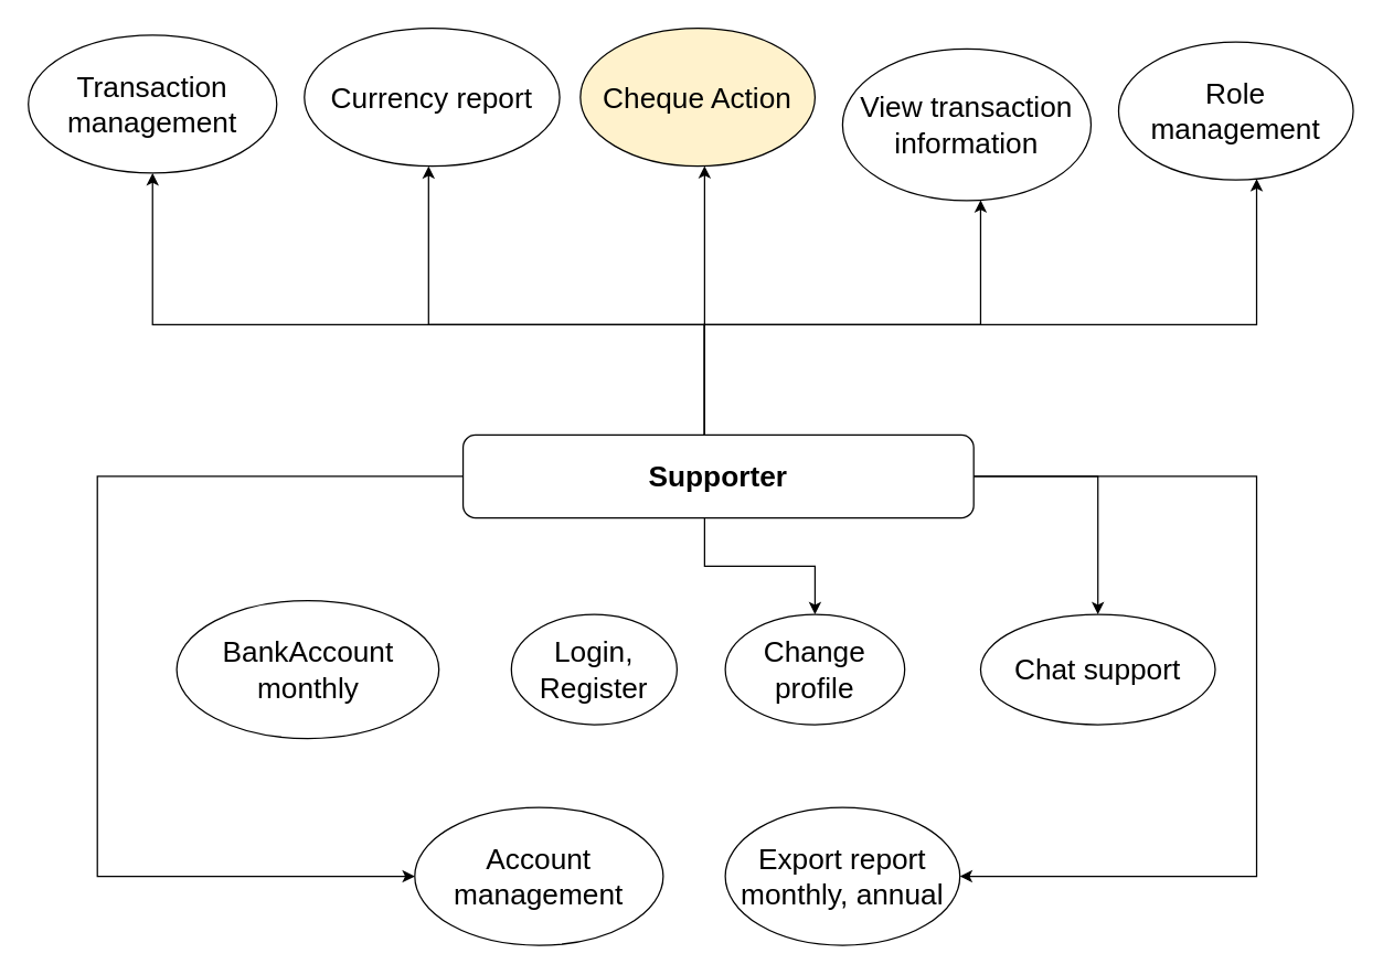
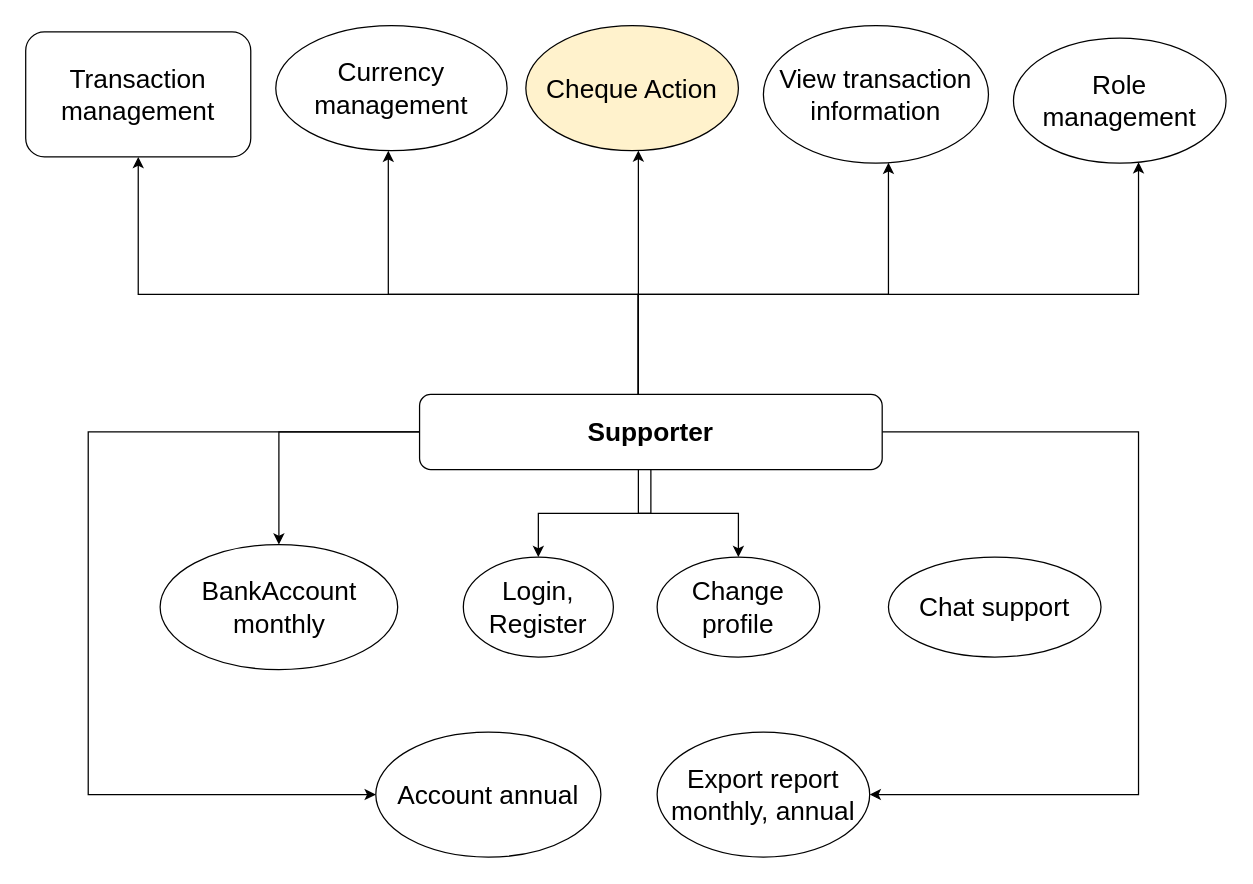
  <mxCell id="0" />
  <mxCell id="1" parent="0" />
  <mxCell id="2" value="Login, Register" style="ellipse;whiteSpace=wrap;html=1;fontSize=21;" parent="1" vertex="1"><mxGeometry x="370" y="445" width="120" height="80" as="geometry" /></mxCell>
  <mxCell id="3" value="Change profile" style="ellipse;whiteSpace=wrap;html=1;fontSize=21;" parent="1" vertex="1"><mxGeometry x="525" y="445" width="130" height="80" as="geometry" /></mxCell>
- <mxCell id="4" value="Account management" style="ellipse;whiteSpace=wrap;html=1;fontSize=21;" parent="1" vertex="1"><mxGeometry x="300" y="585" width="180" height="100" as="geometry" /></mxCell>
+ <mxCell id="4" value="Account annual" style="ellipse;whiteSpace=wrap;html=1;fontSize=21;" parent="1" vertex="1"><mxGeometry x="300" y="585" width="180" height="100" as="geometry" /></mxCell>
  <mxCell id="5" value="BankAccount monthly" style="ellipse;whiteSpace=wrap;html=1;fontSize=21;" parent="1" vertex="1"><mxGeometry x="127.5" y="435" width="190" height="100" as="geometry" /></mxCell>
- <mxCell id="6" value="Currency report" style="ellipse;whiteSpace=wrap;html=1;fontSize=21;" parent="1" vertex="1"><mxGeometry x="220" y="20" width="185" height="100" as="geometry" /></mxCell>
+ <mxCell id="6" value="Currency management" style="ellipse;whiteSpace=wrap;html=1;fontSize=21;" parent="1" vertex="1"><mxGeometry x="220" y="20" width="185" height="100" as="geometry" /></mxCell>
  <mxCell id="7" value="Role management" style="ellipse;whiteSpace=wrap;html=1;fontSize=21;" parent="1" vertex="1"><mxGeometry x="810" y="30" width="170" height="100" as="geometry" /></mxCell>
- <mxCell id="8" value="Transaction management" style="ellipse;whiteSpace=wrap;html=1;fontSize=21;" parent="1" vertex="1"><mxGeometry x="20" y="25" width="180" height="100" as="geometry" /></mxCell>
+ <mxCell id="8" value="Transaction management" style="whiteSpace=wrap;html=1;fontSize=21;rounded=1;" parent="1" vertex="1"><mxGeometry x="20" y="25" width="180" height="100" as="geometry" /></mxCell>
  <mxCell id="9" style="edgeStyle=orthogonalEdgeStyle;rounded=0;orthogonalLoop=1;jettySize=auto;html=1;" parent="1" source="19" target="7" edge="1"><mxGeometry relative="1" as="geometry"><Array as="points"><mxPoint x="510" y="235" /><mxPoint x="910" y="235" /></Array></mxGeometry></mxCell>
- <mxCell id="10" style="edgeStyle=orthogonalEdgeStyle;rounded=0;orthogonalLoop=1;jettySize=auto;html=1;" parent="1" source="19" target="20" edge="1"><mxGeometry relative="1" as="geometry" /></mxCell>
+ <mxCell id="10" style="edgeStyle=orthogonalEdgeStyle;rounded=0;orthogonalLoop=1;jettySize=auto;html=1;" parent="1" source="19" target="2" edge="1"><mxGeometry relative="1" as="geometry" /></mxCell>
  <mxCell id="11" style="edgeStyle=orthogonalEdgeStyle;rounded=0;orthogonalLoop=1;jettySize=auto;html=1;" parent="1" source="19" target="3" edge="1"><mxGeometry relative="1" as="geometry"><Array as="points"><mxPoint x="510" y="410" /><mxPoint x="590" y="410" /></Array></mxGeometry></mxCell>
  <mxCell id="12" style="edgeStyle=orthogonalEdgeStyle;rounded=0;orthogonalLoop=1;jettySize=auto;html=1;" edge="1" parent="1" source="19" target="4"><mxGeometry relative="1" as="geometry"><Array as="points"><mxPoint x="70" y="345" /><mxPoint x="70" y="635" /></Array></mxGeometry></mxCell>
+ <mxCell id="13" style="edgeStyle=orthogonalEdgeStyle;rounded=0;orthogonalLoop=1;jettySize=auto;html=1;" edge="1" parent="1" source="19" target="5"><mxGeometry relative="1" as="geometry" /></mxCell>
  <mxCell id="14" style="edgeStyle=orthogonalEdgeStyle;rounded=0;orthogonalLoop=1;jettySize=auto;html=1;" edge="1" parent="1" source="19" target="23"><mxGeometry relative="1" as="geometry"><Array as="points"><mxPoint x="510" y="225" /><mxPoint x="510" y="225" /></Array></mxGeometry></mxCell>
  <mxCell id="15" style="edgeStyle=orthogonalEdgeStyle;rounded=0;orthogonalLoop=1;jettySize=auto;html=1;" edge="1" parent="1" source="19" target="8"><mxGeometry relative="1" as="geometry"><Array as="points"><mxPoint x="510" y="235" /><mxPoint x="110" y="235" /></Array></mxGeometry></mxCell>
  <mxCell id="16" style="edgeStyle=orthogonalEdgeStyle;rounded=0;orthogonalLoop=1;jettySize=auto;html=1;" edge="1" parent="1" source="19" target="6"><mxGeometry relative="1" as="geometry"><Array as="points"><mxPoint x="510" y="235" /><mxPoint x="310" y="235" /><mxPoint x="310" y="75" /></Array></mxGeometry></mxCell>
  <mxCell id="17" style="edgeStyle=orthogonalEdgeStyle;rounded=0;orthogonalLoop=1;jettySize=auto;html=1;" edge="1" parent="1" source="19" target="22"><mxGeometry relative="1" as="geometry"><Array as="points"><mxPoint x="910" y="345" /><mxPoint x="910" y="635" /></Array></mxGeometry></mxCell>
  <mxCell id="18" style="edgeStyle=orthogonalEdgeStyle;rounded=0;orthogonalLoop=1;jettySize=auto;html=1;" edge="1" parent="1" source="19" target="21"><mxGeometry relative="1" as="geometry"><Array as="points"><mxPoint x="510" y="235" /><mxPoint x="710" y="235" /></Array></mxGeometry></mxCell>
  <mxCell id="19" value="&lt;b&gt;Supporter&lt;/b&gt;" style="rounded=1;whiteSpace=wrap;html=1;fontSize=21;" parent="1" vertex="1"><mxGeometry x="335" y="315" width="370" height="60" as="geometry" /></mxCell>
  <mxCell id="20" value="Chat support" style="ellipse;whiteSpace=wrap;html=1;fontSize=21;" parent="1" vertex="1"><mxGeometry x="710" y="445" width="170" height="80" as="geometry" /></mxCell>
- <mxCell id="21" value="&lt;div&gt;&lt;span&gt;View transaction information&lt;/span&gt;&lt;br&gt;&lt;/div&gt;" style="ellipse;whiteSpace=wrap;html=1;fontSize=21;" parent="1" vertex="1"><mxGeometry x="610" y="35" width="180" height="110" as="geometry" /></mxCell>
+ <mxCell id="21" value="&lt;div&gt;&lt;span&gt;View transaction information&lt;/span&gt;&lt;br&gt;&lt;/div&gt;" style="ellipse;whiteSpace=wrap;html=1;fontSize=21;" parent="1" vertex="1"><mxGeometry x="610" y="20" width="180" height="110" as="geometry" /></mxCell>
  <mxCell id="22" value="Export report monthly, annual" style="ellipse;whiteSpace=wrap;html=1;fontSize=21;" parent="1" vertex="1"><mxGeometry x="525" y="585" width="170" height="100" as="geometry" /></mxCell>
  <mxCell id="23" value="Cheque Action" style="ellipse;whiteSpace=wrap;html=1;fontSize=21;fillColor=#fff2cc;" parent="1" vertex="1"><mxGeometry x="420" y="20" width="170" height="100" as="geometry" /></mxCell>
